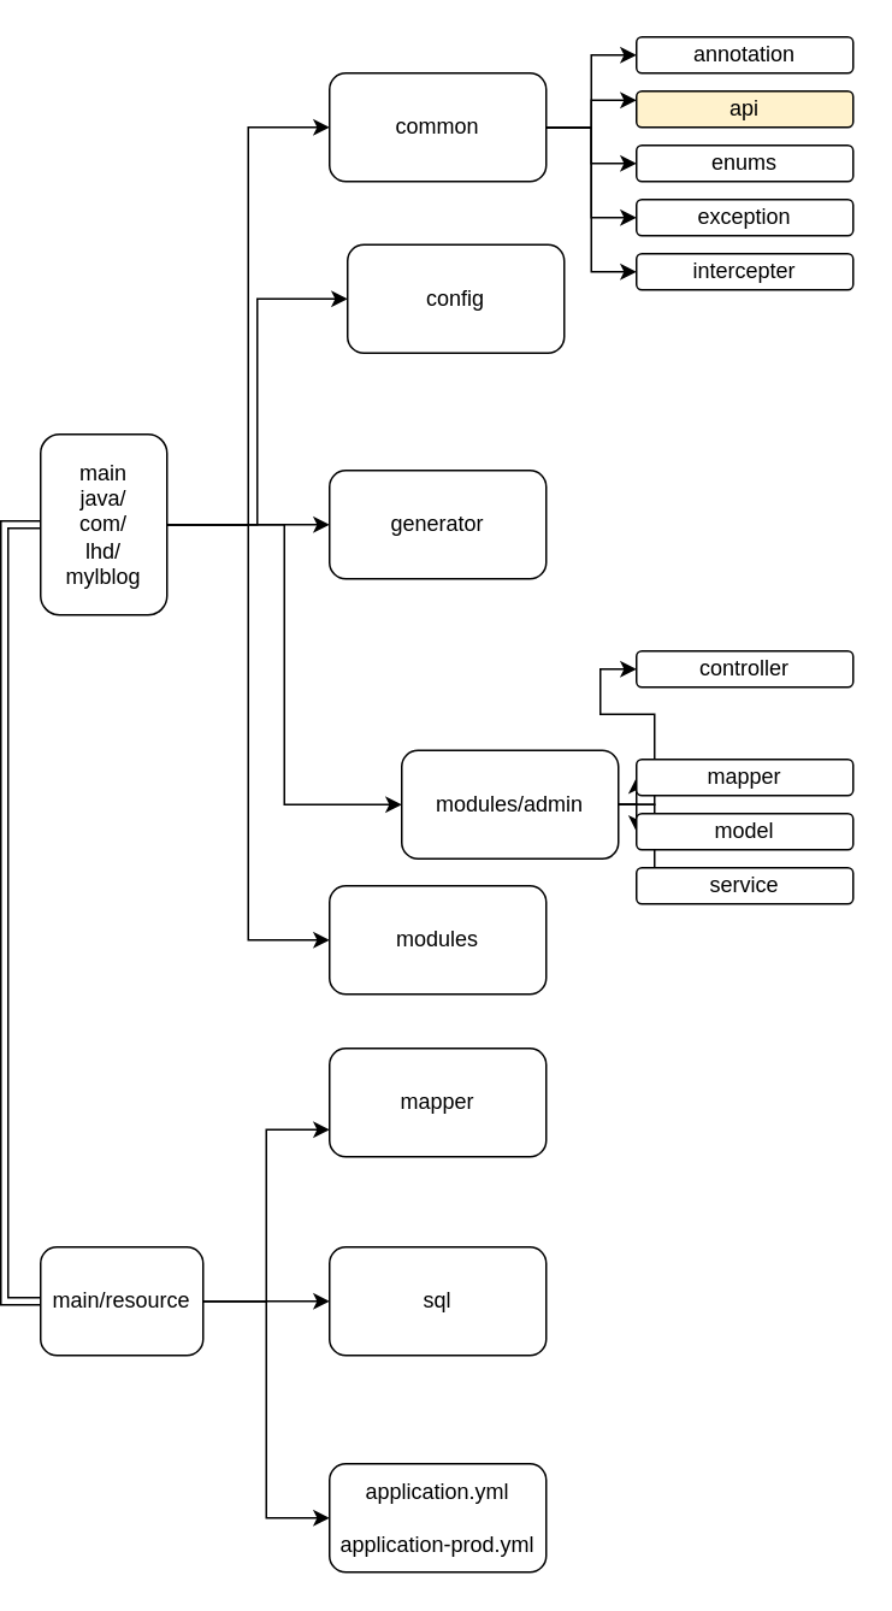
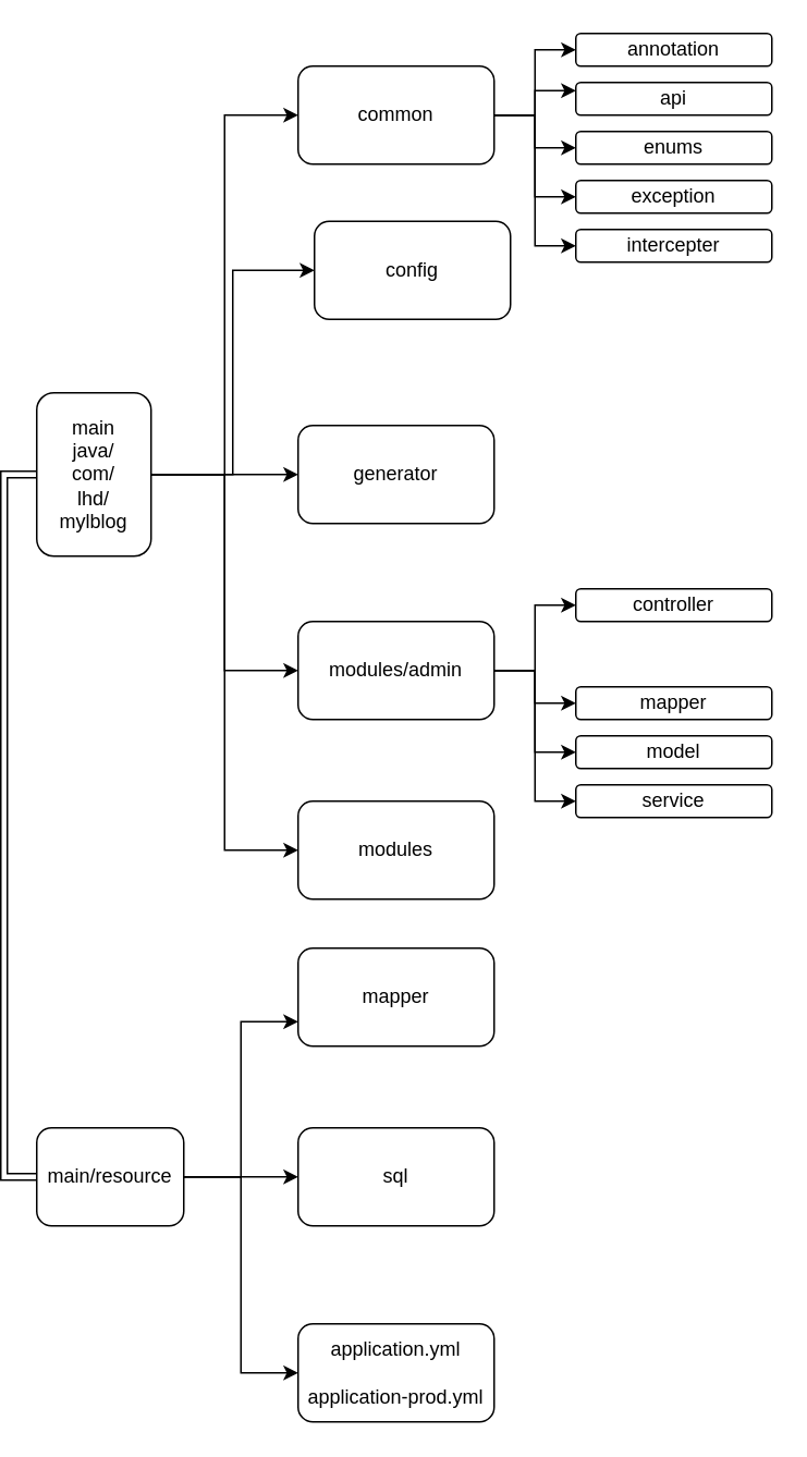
  <mxCell id="0" />
  <mxCell id="1" parent="0" />
  <mxCell id="2" style="edgeStyle=orthogonalEdgeStyle;rounded=0;orthogonalLoop=1;jettySize=auto;html=1;exitX=1;exitY=0.5;exitDx=0;exitDy=0;entryX=0;entryY=0.5;entryDx=0;entryDy=0;" edge="1" parent="1" source="8" target="14"><mxGeometry relative="1" as="geometry" /></mxCell>
  <mxCell id="3" style="edgeStyle=orthogonalEdgeStyle;rounded=0;orthogonalLoop=1;jettySize=auto;html=1;exitX=1;exitY=0.5;exitDx=0;exitDy=0;entryX=0;entryY=0.5;entryDx=0;entryDy=0;" edge="1" parent="1" source="8" target="15"><mxGeometry relative="1" as="geometry" /></mxCell>
  <mxCell id="4" style="edgeStyle=orthogonalEdgeStyle;rounded=0;orthogonalLoop=1;jettySize=auto;html=1;exitX=1;exitY=0.5;exitDx=0;exitDy=0;entryX=0;entryY=0.5;entryDx=0;entryDy=0;" edge="1" parent="1" source="8" target="16"><mxGeometry relative="1" as="geometry" /></mxCell>
  <mxCell id="5" style="edgeStyle=orthogonalEdgeStyle;rounded=0;orthogonalLoop=1;jettySize=auto;html=1;exitX=1;exitY=0.5;exitDx=0;exitDy=0;entryX=0;entryY=0.5;entryDx=0;entryDy=0;" edge="1" parent="1" source="8" target="21"><mxGeometry relative="1" as="geometry" /></mxCell>
  <mxCell id="6" style="edgeStyle=orthogonalEdgeStyle;rounded=0;orthogonalLoop=1;jettySize=auto;html=1;exitX=1;exitY=0.5;exitDx=0;exitDy=0;entryX=0;entryY=0.5;entryDx=0;entryDy=0;" edge="1" parent="1" source="8" target="22"><mxGeometry relative="1" as="geometry" /></mxCell>
  <mxCell id="7" style="edgeStyle=orthogonalEdgeStyle;rounded=0;orthogonalLoop=1;jettySize=auto;html=1;exitX=0;exitY=0.5;exitDx=0;exitDy=0;entryX=0;entryY=0.5;entryDx=0;entryDy=0;shape=link;" edge="1" parent="1" source="8" target="29"><mxGeometry relative="1" as="geometry" /></mxCell>
  <mxCell id="8" value="main&lt;br&gt;java/&lt;br&gt;com/&lt;br&gt;lhd/&lt;br&gt;mylblog" style="rounded=1;whiteSpace=wrap;html=1;rotation=0;" vertex="1" parent="1"><mxGeometry x="20" y="240" width="70" height="100" as="geometry" /></mxCell>
  <mxCell id="9" style="edgeStyle=orthogonalEdgeStyle;rounded=0;orthogonalLoop=1;jettySize=auto;html=1;exitX=1;exitY=0.5;exitDx=0;exitDy=0;entryX=0;entryY=0.5;entryDx=0;entryDy=0;" edge="1" parent="1" source="14" target="30"><mxGeometry relative="1" as="geometry" /></mxCell>
  <mxCell id="10" style="edgeStyle=orthogonalEdgeStyle;rounded=0;orthogonalLoop=1;jettySize=auto;html=1;exitX=1;exitY=0.5;exitDx=0;exitDy=0;entryX=0;entryY=0.25;entryDx=0;entryDy=0;" edge="1" parent="1" source="14" target="31"><mxGeometry relative="1" as="geometry" /></mxCell>
  <mxCell id="11" style="edgeStyle=orthogonalEdgeStyle;rounded=0;orthogonalLoop=1;jettySize=auto;html=1;exitX=1;exitY=0.5;exitDx=0;exitDy=0;entryX=0;entryY=0.5;entryDx=0;entryDy=0;" edge="1" parent="1" source="14" target="32"><mxGeometry relative="1" as="geometry" /></mxCell>
  <mxCell id="12" style="edgeStyle=orthogonalEdgeStyle;rounded=0;orthogonalLoop=1;jettySize=auto;html=1;exitX=1;exitY=0.5;exitDx=0;exitDy=0;entryX=0;entryY=0.5;entryDx=0;entryDy=0;" edge="1" parent="1" source="14" target="34"><mxGeometry relative="1" as="geometry" /></mxCell>
  <mxCell id="13" style="edgeStyle=orthogonalEdgeStyle;rounded=0;orthogonalLoop=1;jettySize=auto;html=1;exitX=1;exitY=0.5;exitDx=0;exitDy=0;entryX=0;entryY=0.5;entryDx=0;entryDy=0;" edge="1" parent="1" source="14" target="33"><mxGeometry relative="1" as="geometry" /></mxCell>
  <mxCell id="14" value="common" style="rounded=1;whiteSpace=wrap;html=1;" vertex="1" parent="1"><mxGeometry x="180" y="40" width="120" height="60" as="geometry" /></mxCell>
  <mxCell id="15" value="config" style="rounded=1;whiteSpace=wrap;html=1;" vertex="1" parent="1"><mxGeometry x="190" y="135" width="120" height="60" as="geometry" /></mxCell>
  <mxCell id="16" value="generator" style="rounded=1;whiteSpace=wrap;html=1;" vertex="1" parent="1"><mxGeometry x="180" y="260" width="120" height="60" as="geometry" /></mxCell>
  <mxCell id="17" style="edgeStyle=orthogonalEdgeStyle;rounded=0;orthogonalLoop=1;jettySize=auto;html=1;exitX=1;exitY=0.5;exitDx=0;exitDy=0;entryX=0;entryY=0.5;entryDx=0;entryDy=0;" edge="1" parent="1" source="21" target="35"><mxGeometry relative="1" as="geometry" /></mxCell>
  <mxCell id="18" style="edgeStyle=orthogonalEdgeStyle;rounded=0;orthogonalLoop=1;jettySize=auto;html=1;exitX=1;exitY=0.5;exitDx=0;exitDy=0;entryX=0;entryY=0.5;entryDx=0;entryDy=0;" edge="1" parent="1" source="21" target="36"><mxGeometry relative="1" as="geometry" /></mxCell>
  <mxCell id="19" style="edgeStyle=orthogonalEdgeStyle;rounded=0;orthogonalLoop=1;jettySize=auto;html=1;exitX=1;exitY=0.5;exitDx=0;exitDy=0;entryX=0;entryY=0.5;entryDx=0;entryDy=0;" edge="1" parent="1" source="21" target="37"><mxGeometry relative="1" as="geometry" /></mxCell>
  <mxCell id="20" style="edgeStyle=orthogonalEdgeStyle;rounded=0;orthogonalLoop=1;jettySize=auto;html=1;exitX=1;exitY=0.5;exitDx=0;exitDy=0;entryX=0;entryY=0.5;entryDx=0;entryDy=0;" edge="1" parent="1" source="21" target="38"><mxGeometry relative="1" as="geometry" /></mxCell>
- <mxCell id="21" value="modules/admin" style="rounded=1;whiteSpace=wrap;html=1;" vertex="1" parent="1"><mxGeometry x="220" y="415" width="120" height="60" as="geometry" /></mxCell>
+ <mxCell id="21" value="modules/admin" style="rounded=1;whiteSpace=wrap;html=1;" vertex="1" parent="1"><mxGeometry x="180" y="380" width="120" height="60" as="geometry" /></mxCell>
  <mxCell id="22" value="modules" style="rounded=1;whiteSpace=wrap;html=1;" vertex="1" parent="1"><mxGeometry x="180" y="490" width="120" height="60" as="geometry" /></mxCell>
  <mxCell id="23" value="mapper" style="rounded=1;whiteSpace=wrap;html=1;" vertex="1" parent="1"><mxGeometry x="180" y="580" width="120" height="60" as="geometry" /></mxCell>
  <mxCell id="24" value="sql" style="rounded=1;whiteSpace=wrap;html=1;" vertex="1" parent="1"><mxGeometry x="180" y="690" width="120" height="60" as="geometry" /></mxCell>
  <mxCell id="25" value="application.yml&lt;br&gt;&lt;br&gt;application-prod.yml" style="rounded=1;whiteSpace=wrap;html=1;" vertex="1" parent="1"><mxGeometry x="180" y="810" width="120" height="60" as="geometry" /></mxCell>
  <mxCell id="26" style="edgeStyle=orthogonalEdgeStyle;rounded=0;orthogonalLoop=1;jettySize=auto;html=1;exitX=1;exitY=0.5;exitDx=0;exitDy=0;entryX=0;entryY=0.75;entryDx=0;entryDy=0;" edge="1" parent="1" source="29" target="23"><mxGeometry relative="1" as="geometry" /></mxCell>
  <mxCell id="27" style="edgeStyle=orthogonalEdgeStyle;rounded=0;orthogonalLoop=1;jettySize=auto;html=1;exitX=1;exitY=0.5;exitDx=0;exitDy=0;entryX=0;entryY=0.5;entryDx=0;entryDy=0;" edge="1" parent="1" source="29" target="25"><mxGeometry relative="1" as="geometry" /></mxCell>
  <mxCell id="28" style="edgeStyle=orthogonalEdgeStyle;rounded=0;orthogonalLoop=1;jettySize=auto;html=1;exitX=1;exitY=0.5;exitDx=0;exitDy=0;entryX=0;entryY=0.5;entryDx=0;entryDy=0;" edge="1" parent="1" source="29" target="24"><mxGeometry relative="1" as="geometry" /></mxCell>
  <mxCell id="29" value="main/resource" style="rounded=1;whiteSpace=wrap;html=1;" vertex="1" parent="1"><mxGeometry x="20" y="690" width="90" height="60" as="geometry" /></mxCell>
  <mxCell id="30" value="annotation" style="rounded=1;whiteSpace=wrap;html=1;" vertex="1" parent="1"><mxGeometry x="350" y="20" width="120" height="20" as="geometry" /></mxCell>
- <mxCell id="31" value="api" style="rounded=1;whiteSpace=wrap;html=1;fillColor=#fff2cc;" vertex="1" parent="1"><mxGeometry x="350" y="50" width="120" height="20" as="geometry" /></mxCell>
+ <mxCell id="31" value="api" style="rounded=1;whiteSpace=wrap;html=1;" vertex="1" parent="1"><mxGeometry x="350" y="50" width="120" height="20" as="geometry" /></mxCell>
  <mxCell id="32" value="enums" style="rounded=1;whiteSpace=wrap;html=1;" vertex="1" parent="1"><mxGeometry x="350" y="80" width="120" height="20" as="geometry" /></mxCell>
  <mxCell id="33" value="exception" style="rounded=1;whiteSpace=wrap;html=1;" vertex="1" parent="1"><mxGeometry x="350" y="110" width="120" height="20" as="geometry" /></mxCell>
  <mxCell id="34" value="intercepter" style="rounded=1;whiteSpace=wrap;html=1;" vertex="1" parent="1"><mxGeometry x="350" y="140" width="120" height="20" as="geometry" /></mxCell>
  <mxCell id="35" value="controller" style="rounded=1;whiteSpace=wrap;html=1;" vertex="1" parent="1"><mxGeometry x="350" y="360" width="120" height="20" as="geometry" /></mxCell>
  <mxCell id="36" value="mapper" style="rounded=1;whiteSpace=wrap;html=1;" vertex="1" parent="1"><mxGeometry x="350" y="420" width="120" height="20" as="geometry" /></mxCell>
  <mxCell id="37" value="model" style="rounded=1;whiteSpace=wrap;html=1;" vertex="1" parent="1"><mxGeometry x="350" y="450" width="120" height="20" as="geometry" /></mxCell>
  <mxCell id="38" value="service" style="rounded=1;whiteSpace=wrap;html=1;" vertex="1" parent="1"><mxGeometry x="350" y="480" width="120" height="20" as="geometry" /></mxCell>
